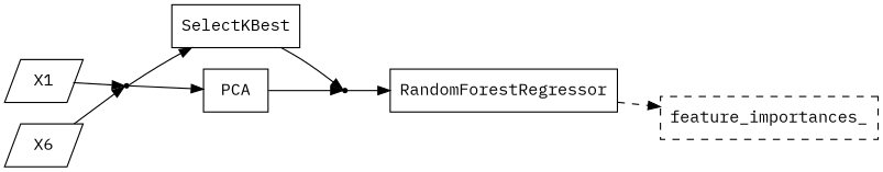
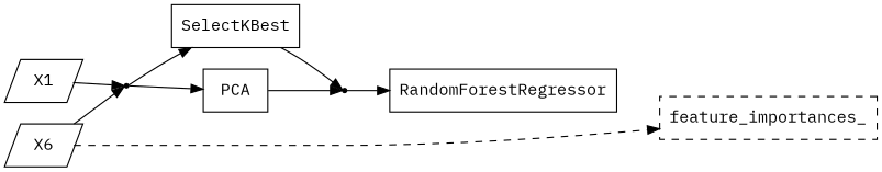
  digraph {
    fontname="IBM Plex Mono"
    rankdir=LR
    node [fontname="IBM Plex Mono" shape=rectangle]
    edge [fontname="IBM Plex Mono"]
    n1 [label=X6 shape=parallelogram]
    connect0 [shape=point]
    SelectKBest
    PCA
    connect1 [shape=point]
    X1 [shape=parallelogram]
    RandomForestRegressor
    feature_importances_ [style=dashed]
    n1 -> connect0
    connect0 -> SelectKBest
    connect0 -> PCA
    SelectKBest -> connect1
    PCA -> connect1
    connect1 -> RandomForestRegressor
    X1 -> connect0
-   RandomForestRegressor -> feature_importances_ [style=dashed]
+   n1 -> feature_importances_ [style=dashed]
  }
